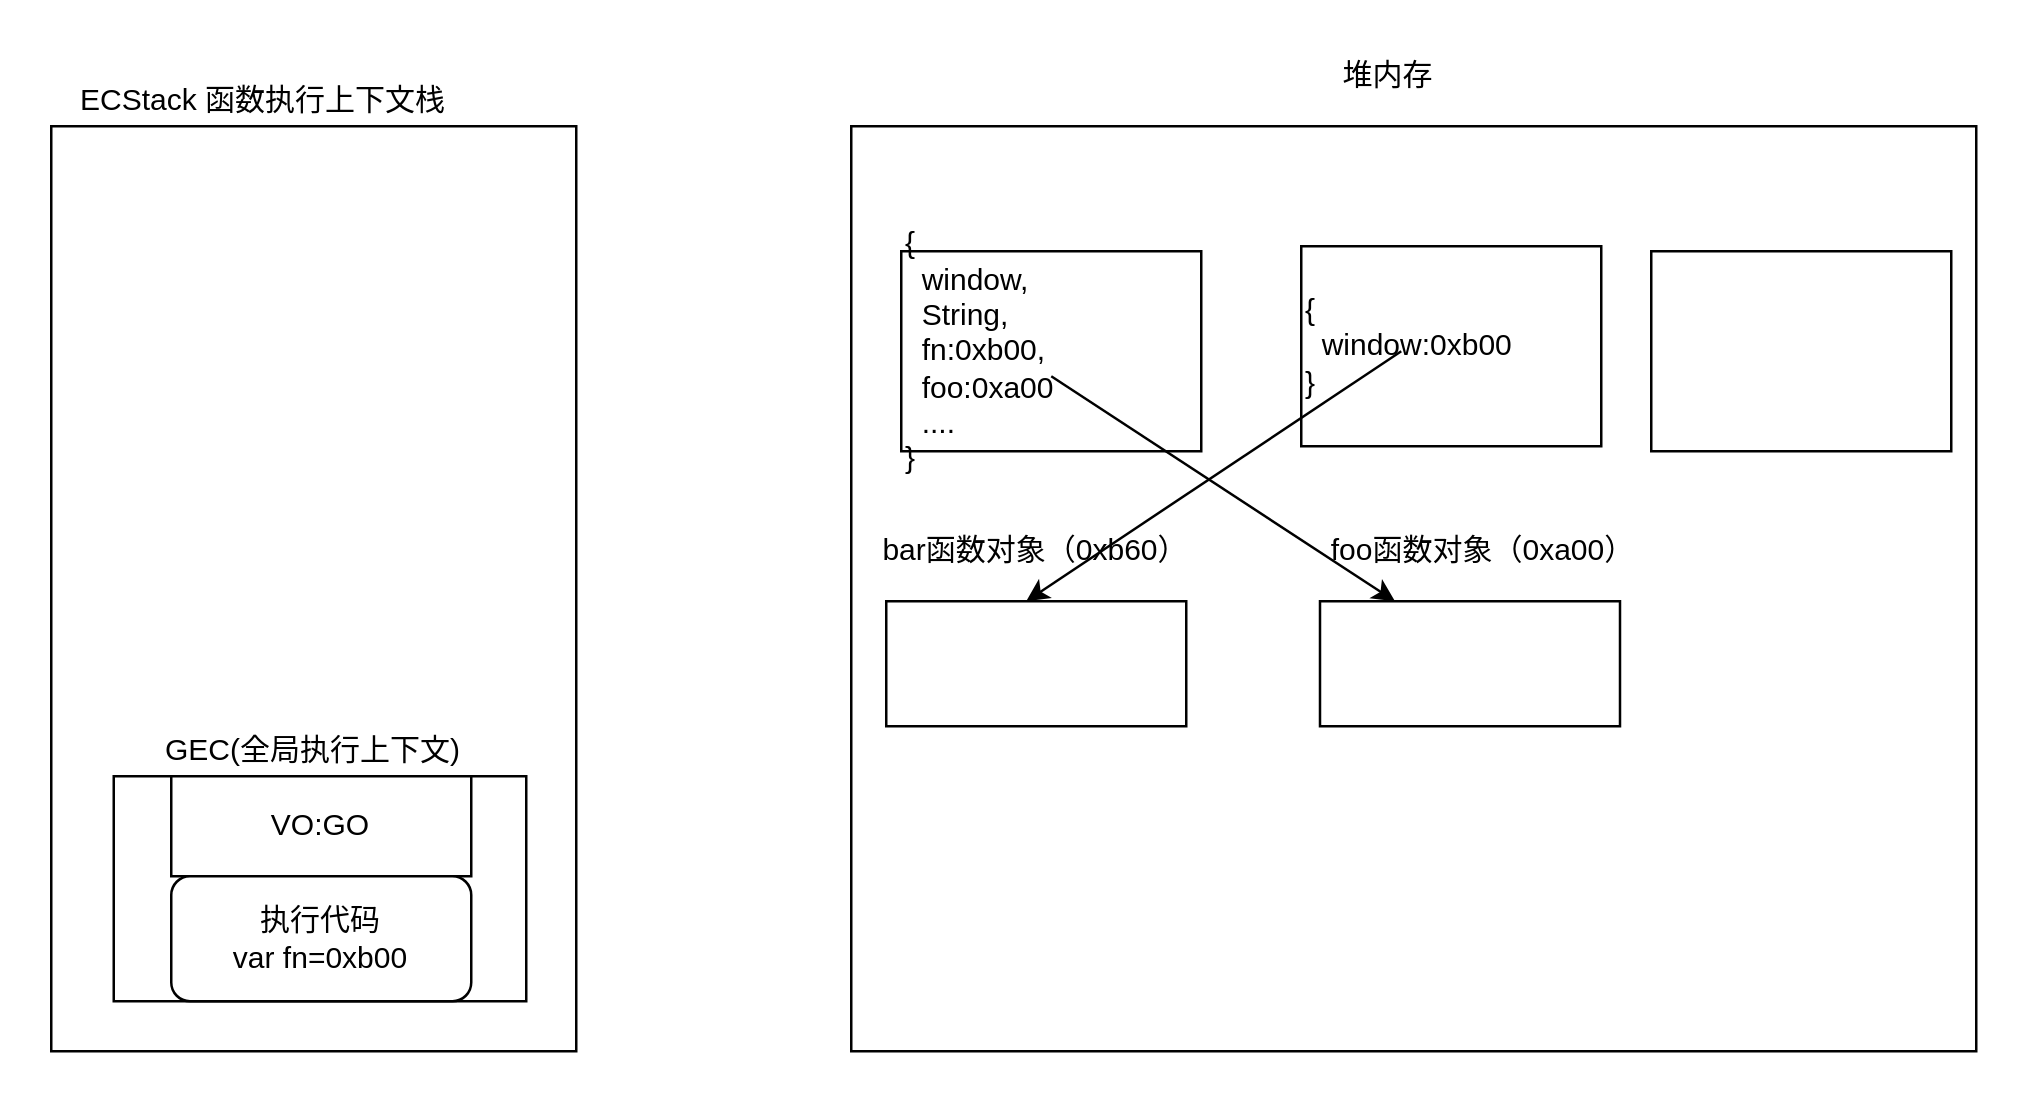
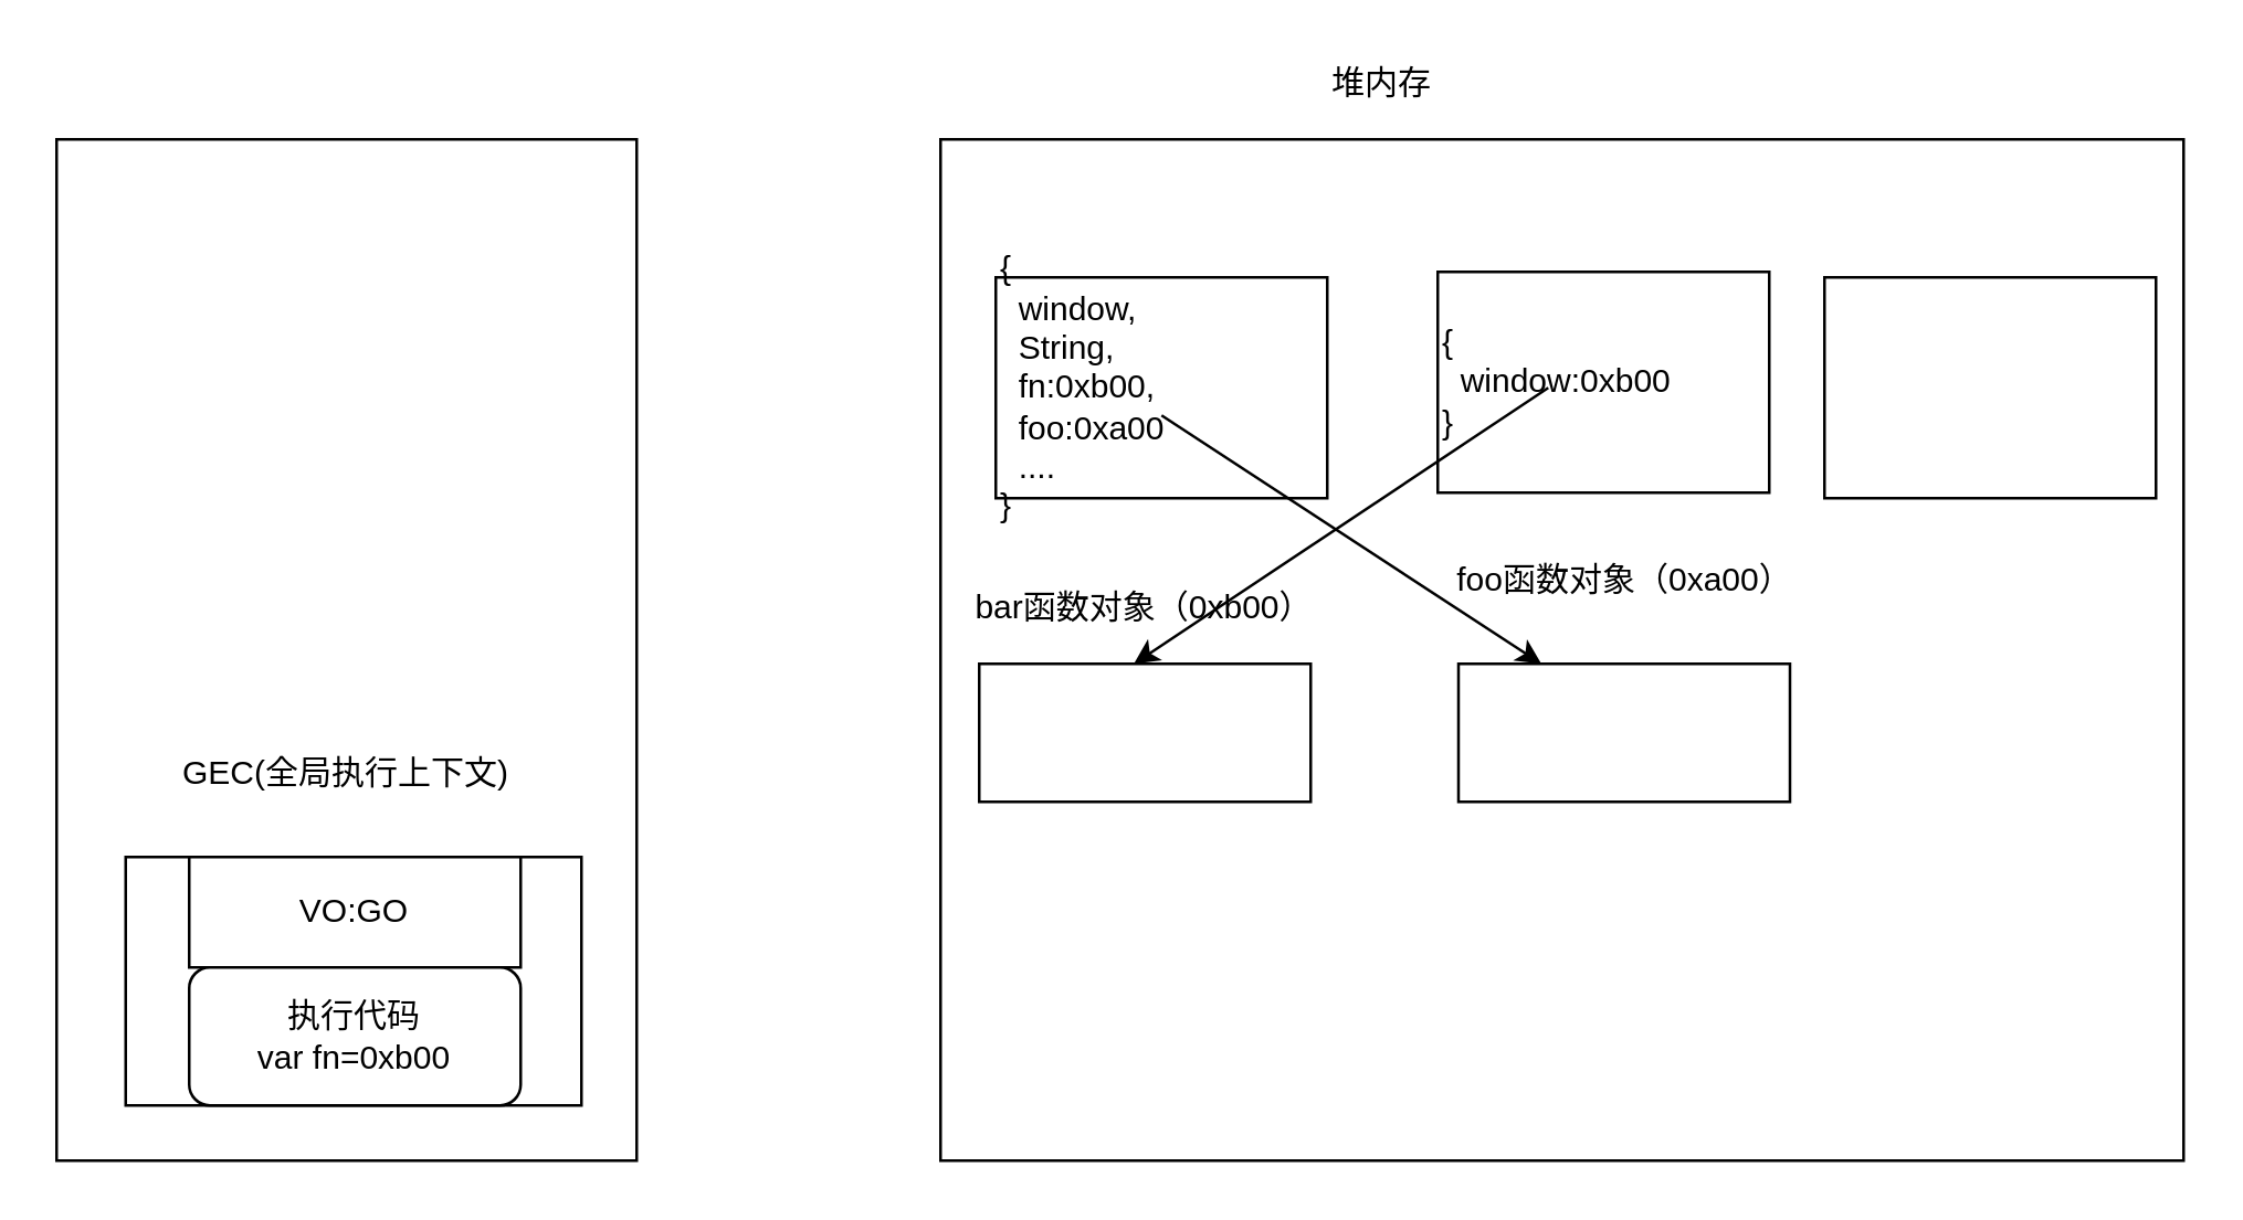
  <mxCell id="0" />
  <mxCell id="1" parent="0" />
  <mxCell id="2" value="" style="rounded=0;whiteSpace=wrap;html=1;" parent="1" vertex="1"><mxGeometry x="20" y="50" width="210" height="370" as="geometry" /></mxCell>
- <mxCell id="3" value="ECStack 函数执行上下文栈" style="text;html=1;strokeColor=none;fillColor=none;align=center;verticalAlign=middle;whiteSpace=wrap;rounded=0;" parent="1" vertex="1"><mxGeometry x="30" y="30" width="150" height="20" as="geometry" /></mxCell>
  <mxCell id="4" value="" style="rounded=0;whiteSpace=wrap;html=1;" parent="1" vertex="1"><mxGeometry x="340" y="50" width="450" height="370" as="geometry" /></mxCell>
- <mxCell id="5" value="堆内存" style="text;html=1;strokeColor=none;fillColor=none;align=center;verticalAlign=middle;whiteSpace=wrap;rounded=0;" parent="1" vertex="1"><mxGeometry x="535" y="20" width="40" height="20" as="geometry" /></mxCell>
+ <mxCell id="5" value="堆内存" style="text;html=1;strokeColor=none;fillColor=none;align=center;verticalAlign=middle;whiteSpace=wrap;rounded=0;" parent="1" vertex="1"><mxGeometry x="480" y="20" width="40" height="20" as="geometry" /></mxCell>
  <mxCell id="6" value="{&lt;br&gt;&amp;nbsp; window,&lt;br&gt;&amp;nbsp; String,&lt;br&gt;&amp;nbsp; fn:0xb00,&lt;br&gt;&amp;nbsp; foo:0xa00&lt;br&gt;&amp;nbsp; ....&lt;br&gt;}" style="rounded=0;whiteSpace=wrap;html=1;align=left;" parent="1" vertex="1"><mxGeometry x="360" y="100" width="120" height="80" as="geometry" /></mxCell>
  <mxCell id="7" value="" style="rounded=0;whiteSpace=wrap;html=1;" parent="1" vertex="1"><mxGeometry x="45" y="310" width="165" height="90" as="geometry" /></mxCell>
- <mxCell id="8" value="GEC(全局执行上下文)" style="text;html=1;strokeColor=none;fillColor=none;align=center;verticalAlign=middle;whiteSpace=wrap;rounded=0;" parent="1" vertex="1"><mxGeometry x="60" y="290" width="130" height="20" as="geometry" /></mxCell>
+ <mxCell id="8" value="GEC(全局执行上下文)" style="text;html=1;strokeColor=none;fillColor=none;align=center;verticalAlign=middle;whiteSpace=wrap;rounded=0;" parent="1" vertex="1"><mxGeometry x="60" y="270" width="130" height="20" as="geometry" /></mxCell>
  <mxCell id="9" value="" style="rounded=0;whiteSpace=wrap;html=1;align=left;" parent="1" vertex="1"><mxGeometry x="527.5" y="240" width="120" height="50" as="geometry" /></mxCell>
- <mxCell id="10" value="foo函数对象（0xa00）" style="text;html=1;strokeColor=none;fillColor=none;align=center;verticalAlign=middle;whiteSpace=wrap;rounded=0;" parent="1" vertex="1"><mxGeometry x="527.5" y="210" width="130" height="20" as="geometry" /></mxCell>
+ <mxCell id="10" value="foo函数对象（0xa00）" style="text;html=1;strokeColor=none;fillColor=none;align=center;verticalAlign=middle;whiteSpace=wrap;rounded=0;" parent="1" vertex="1"><mxGeometry x="522.5" y="200" width="130" height="20" as="geometry" /></mxCell>
  <mxCell id="11" value="" style="endArrow=classic;html=1;entryX=0.25;entryY=0;entryDx=0;entryDy=0;" parent="1" target="9" edge="1"><mxGeometry width="50" height="50" relative="1" as="geometry"><mxPoint x="420" y="150" as="sourcePoint" /><mxPoint x="460" y="90" as="targetPoint" /></mxGeometry></mxCell>
  <mxCell id="12" value="VO:GO&lt;span style=&quot;color: rgba(0 , 0 , 0 , 0) ; font-family: monospace ; font-size: 0px&quot;&gt;%3CmxGraphModel%3E%3Croot%3E%3CmxCell%20id%3D%220%22%2F%3E%3CmxCell%20id%3D%221%22%20parent%3D%220%22%2F%3E%3CmxCell%20id%3D%222%22%20value%3D%22%22%20style%3D%22rounded%3D0%3BwhiteSpace%3Dwrap%3Bhtml%3D1%3B%22%20vertex%3D%221%22%20parent%3D%221%22%3E%3CmxGeometry%20x%3D%2280%22%20y%3D%22120%22%20width%3D%22210%22%20height%3D%22370%22%20as%3D%22geometry%22%2F%3E%3C%2FmxCell%3E%3C%2Froot%3E%3C%2FmxGraphModel%3E&lt;/span&gt;" style="rounded=0;whiteSpace=wrap;html=1;" parent="1" vertex="1"><mxGeometry x="68" y="310" width="120" height="40" as="geometry" /></mxCell>
  <mxCell id="13" value="执行代码&lt;br&gt;var fn=0xb00" style="whiteSpace=wrap;html=1;rounded=1;" parent="1" vertex="1"><mxGeometry x="68" y="350" width="120" height="50" as="geometry" /></mxCell>
  <mxCell id="14" value="{&lt;br&gt;&amp;nbsp; window:0xb00&lt;br&gt;}" style="rounded=0;whiteSpace=wrap;html=1;align=left;" parent="1" vertex="1"><mxGeometry x="520" y="98" width="120" height="80" as="geometry" /></mxCell>
  <mxCell id="15" value="" style="rounded=0;whiteSpace=wrap;html=1;align=left;" parent="1" vertex="1"><mxGeometry x="354" y="240" width="120" height="50" as="geometry" /></mxCell>
- <mxCell id="16" value="bar函数对象（0xb60）" style="text;html=1;strokeColor=none;fillColor=none;align=center;verticalAlign=middle;whiteSpace=wrap;rounded=0;" parent="1" vertex="1"><mxGeometry x="349" y="210" width="130" height="20" as="geometry" /></mxCell>
+ <mxCell id="16" value="bar函数对象（0xb00）" style="text;html=1;strokeColor=none;fillColor=none;align=center;verticalAlign=middle;whiteSpace=wrap;rounded=0;" parent="1" vertex="1"><mxGeometry x="349" y="210" width="130" height="20" as="geometry" /></mxCell>
  <mxCell id="17" value="" style="rounded=0;whiteSpace=wrap;html=1;align=left;" parent="1" vertex="1"><mxGeometry x="660" y="100" width="120" height="80" as="geometry" /></mxCell>
  <mxCell id="18" value="" style="endArrow=classic;html=1;" parent="1" edge="1"><mxGeometry width="50" height="50" relative="1" as="geometry"><mxPoint x="560" y="140" as="sourcePoint" /><mxPoint x="410" y="240" as="targetPoint" /></mxGeometry></mxCell>
